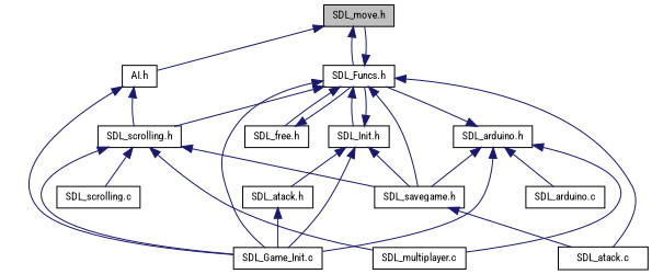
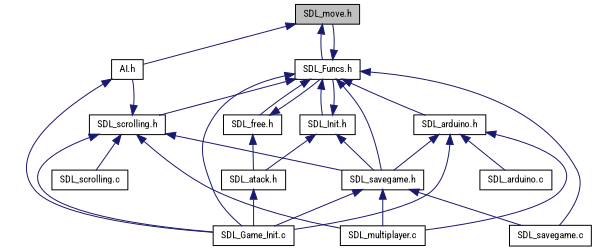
  digraph {
    fontname="Roboto Condensed"
    node [color=black fillcolor=white fontname="Roboto Condensed" fontsize=10 shape=record style=filled]
    edge [color=midnightblue dir=back fontname="Roboto Condensed" fontsize=10 labelfontname=Roboto labelfontsize=10 style=solid]
    n1 [fillcolor=grey75 fontcolor=black height=0.2 label="SDL_move.h" width=0.4]
    n2 [height=0.2 label="AI.h" width=0.4]
    n3 [height=0.2 label="SDL_Funcs.h" width=0.4]
    n4 [height=0.2 label="SDL_Game_Init.c" width=0.4]
-   n5 [height=0.2 label="SDL_atack.c" width=0.4]
+   n5 [height=0.2 label="SDL_savegame.c" width=0.4]
    n6 [height=0.2 label="SDL_free.h" width=0.4]
    n7 [height=0.2 label="SDL_Init.h" width=0.4]
    n8 [height=0.2 label="SDL_savegame.h" width=0.4]
    n9 [height=0.2 label="SDL_scrolling.h" width=0.4]
    n10 [height=0.2 label="SDL_arduino.h" width=0.4]
    n11 [height=0.2 label="SDL_atack.h" width=0.4]
    n12 [height=0.2 label="SDL_multiplayer.c" width=0.4]
    n13 [height=0.2 label="SDL_scrolling.c" width=0.4]
    n14 [height=0.2 label="SDL_arduino.c" width=0.4]
    n1 -> n2
    n1 -> n3
    n2 -> n4
    n3 -> n1
    n3 -> n4
    n3 -> n5
    n3 -> n6
    n3 -> n7
    n3 -> n8
    n3 -> n9
-   n10 -> n3
+   n3 -> n10
    n6 -> n3
+   n6 -> n11
    n7 -> n3
    n7 -> n8
    n7 -> n11
-   n7 -> n4
+   n8 -> n4
    n8 -> n5
-   n2 -> n9
+   n8 -> n12
+   n9 -> n2
    n9 -> n4
    n9 -> n8
    n9 -> n12
    n9 -> n13
    n10 -> n4
    n10 -> n8
    n10 -> n12
    n10 -> n14
    n11 -> n4
  }
